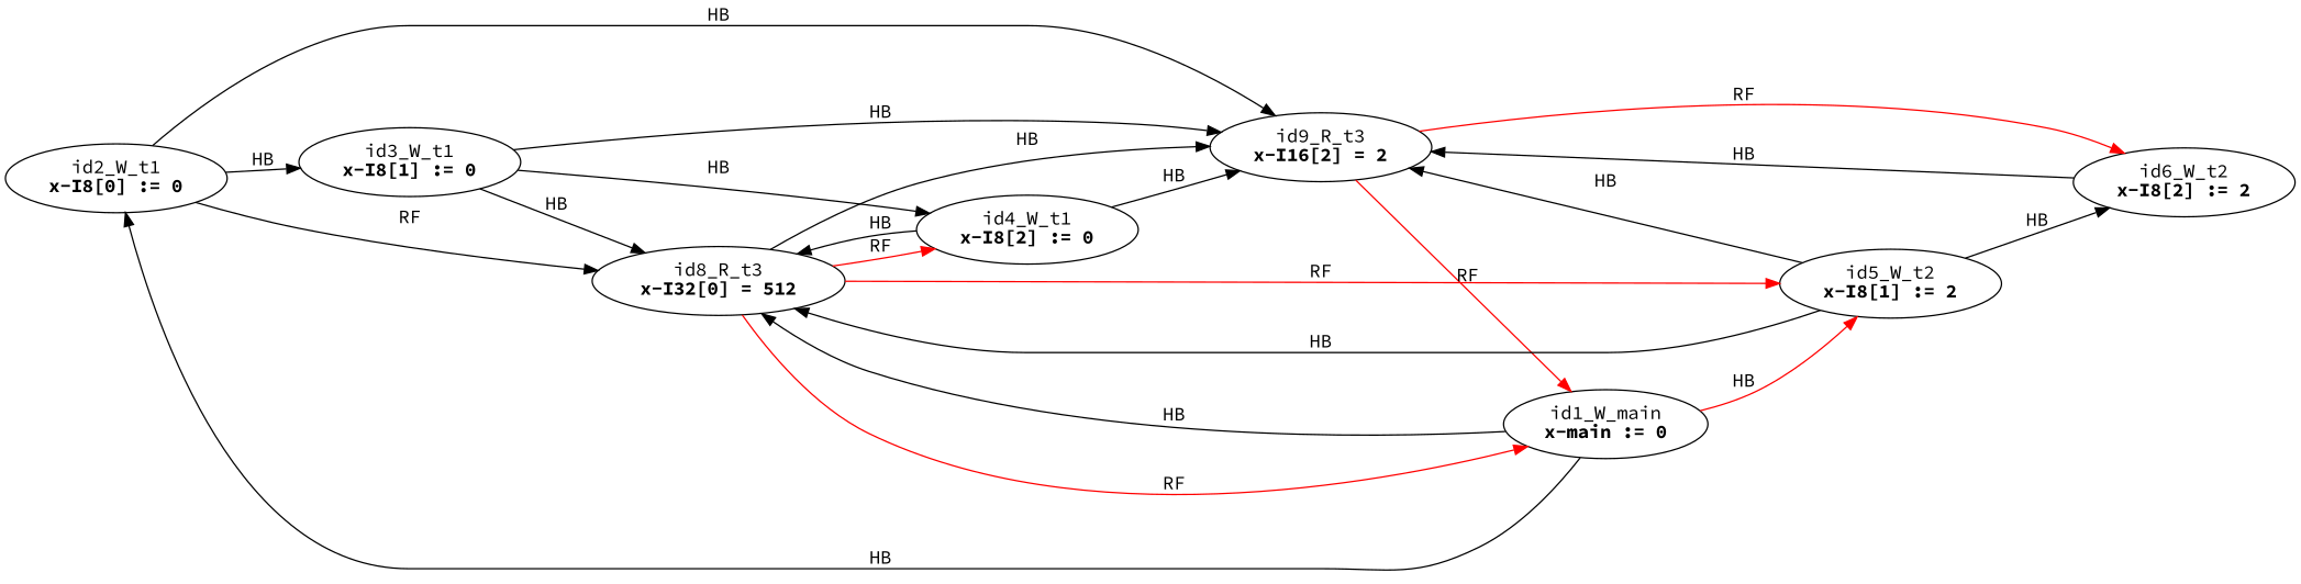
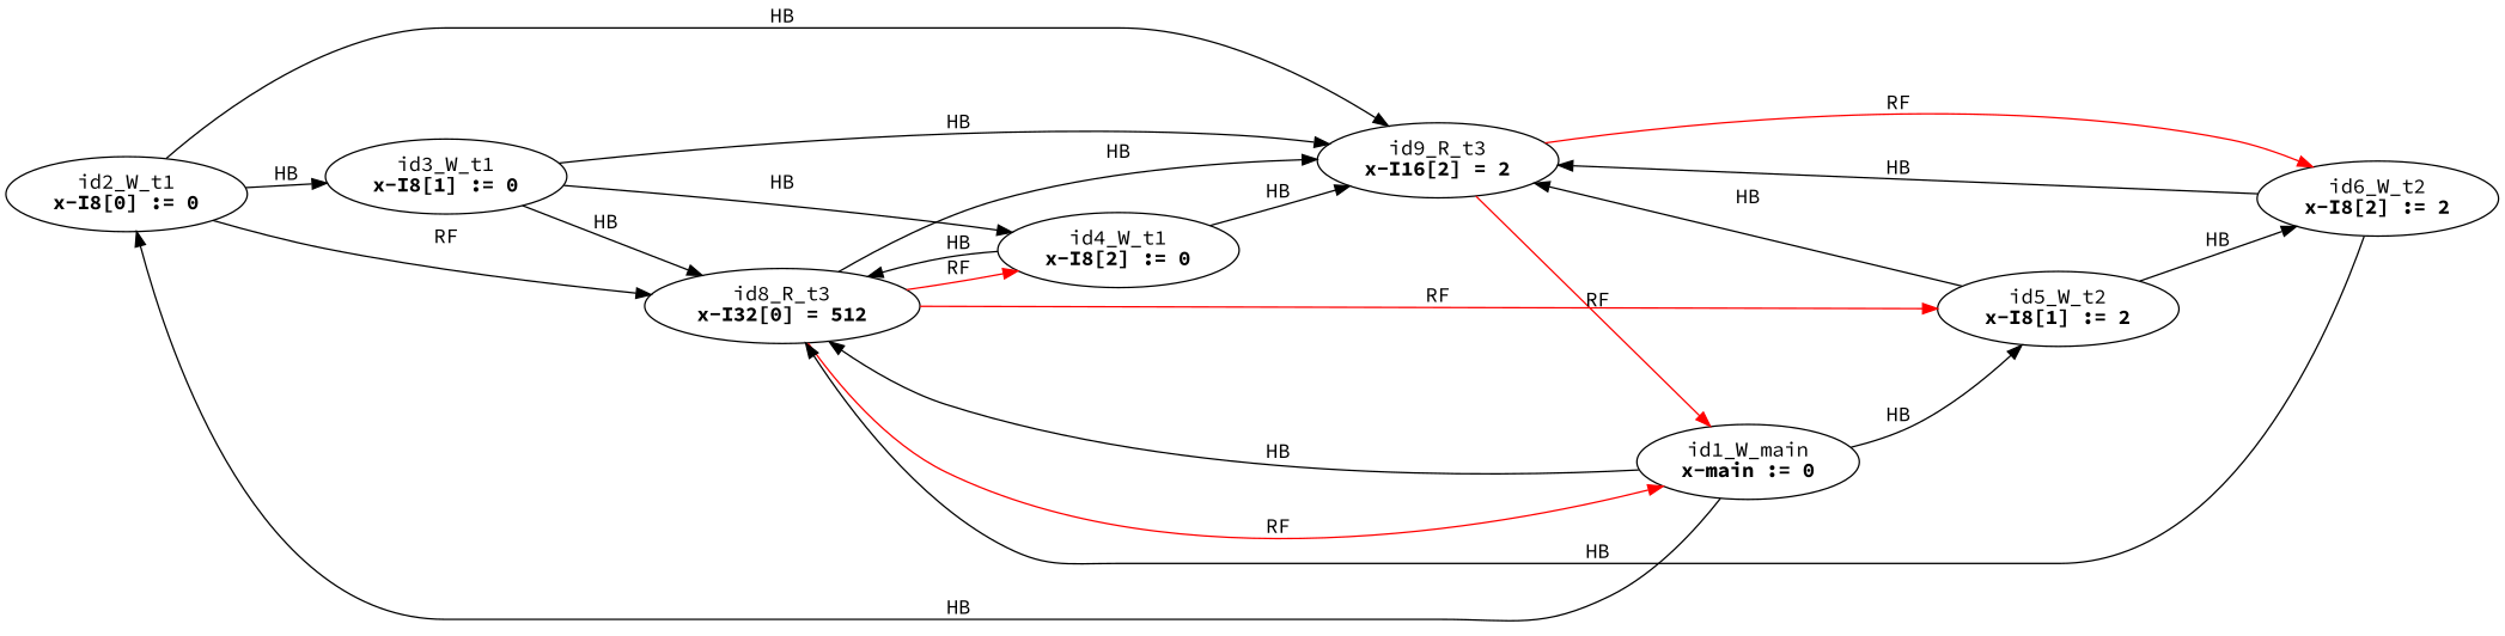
  digraph {
    fontname="Source Code Pro"
    rankdir=LR
    splines=true
    node [fontname="Source Code Pro"]
    edge [color=black fontname="Source Code Pro"]
    n1 [label=<id2_W_t1<br/><B>x-I8[0] := 0</B>>]
    n2 [label=<id3_W_t1<br/><B>x-I8[1] := 0</B>>]
    n3 [label=<id8_R_t3<br/><B>x-I32[0] = 512</B>>]
    n4 [label=<id9_R_t3<br/><B>x-I16[2] = 2</B>>]
    n5 [label=<id4_W_t1<br/><B>x-I8[2] := 0</B>>]
    n6 [label=<id5_W_t2<br/><B>x-I8[1] := 2</B>>]
    n7 [label=<id1_W_main<br/><B>x-main := 0</B>>]
    n8 [label=<id6_W_t2<br/><B>x-I8[2] := 2</B>>]
    n1 -> n2 [label=HB]
    n1 -> n3 [label=RF]
    n1 -> n4 [label=HB]
    n2 -> n3 [label=HB]
    n2 -> n4 [label=HB]
    n2 -> n5 [label=HB]
    n3 -> n4 [label=HB]
    n3 -> n5 [color=red label=RF]
    n3 -> n6 [color=red label=RF]
    n3 -> n7 [color=red label=RF]
    n4 -> n7 [color=red label=RF]
    n4 -> n8 [color=red label=RF]
    n5 -> n3 [label=HB]
    n5 -> n4 [label=HB]
-   n6 -> n3 [label=HB]
+   n8 -> n3 [label=HB]
    n6 -> n4 [label=HB]
    n6 -> n8 [label=HB]
    n7 -> n1 [label=HB]
    n7 -> n3 [label=HB]
-   n7 -> n6 [color=red label=HB]
+   n7 -> n6 [label=HB]
    n8 -> n4 [label=HB]
  }
